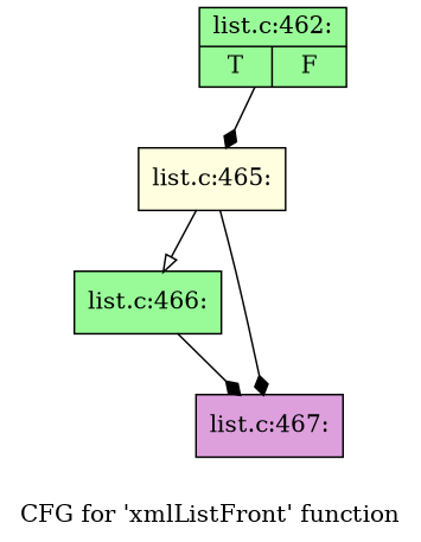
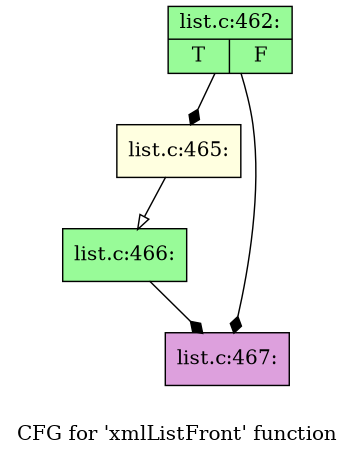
  digraph {
    label="CFG for 'xmlListFront' function"
    node [fillcolor=palegreen shape=record style=filled]
    edge [arrowhead=diamond]
    n1 [label="{list.c:462:|{<s0>T|<s1>F}}"]
    n2 [fillcolor=lightyellow label="{list.c:465:}"]
    n3 [label="{list.c:466:}"]
    n4 [fillcolor=plum label="{list.c:467:}"]
    n1 -> n2
    n2 -> n3 [arrowhead=onormal]
-   n2 -> n4
+   n1 -> n4
    n3 -> n4
  }
